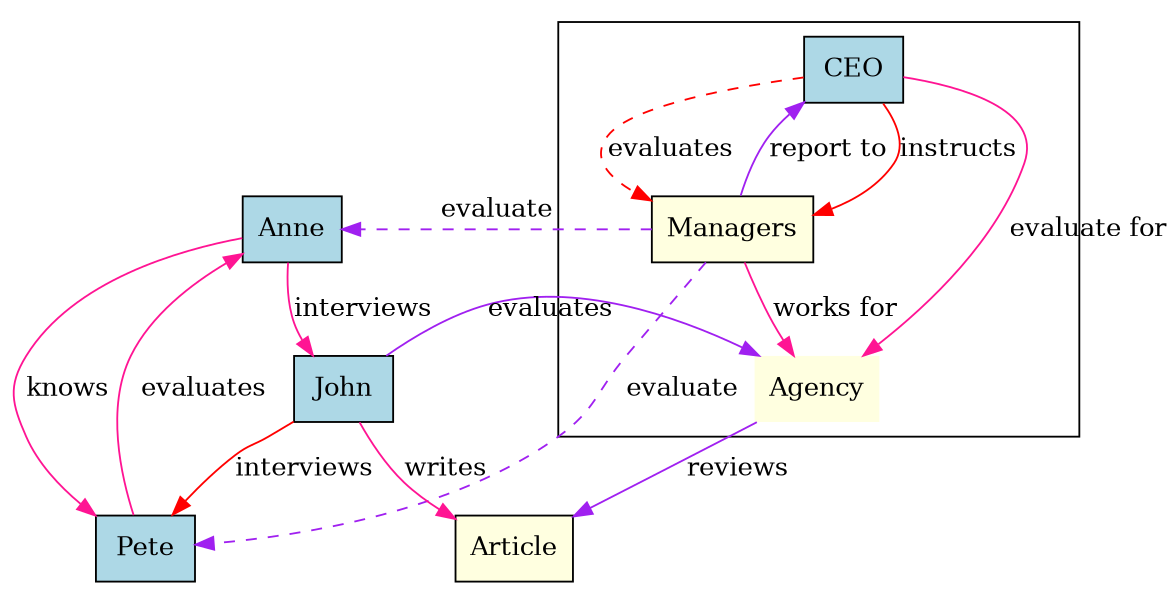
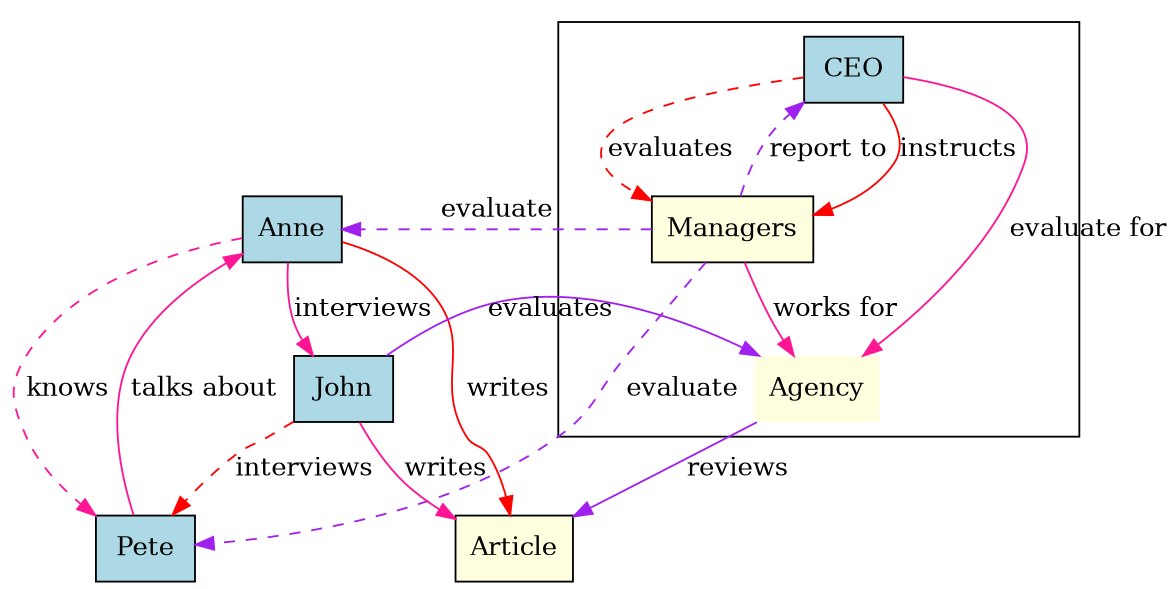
  digraph {
    rankdir=TB
    node [fillcolor=lightblue shape=box style=filled]
    edge [color=deeppink]
    n1 [fillcolor=lightyellow label=Agency shape=none]
    n2 [label=CEO]
    n3 [fillcolor=lightyellow label=Managers]
    n4 [fillcolor=lightyellow label=Article]
    n5 [label=Pete]
    n6 [label=Anne]
    n7 [label=John]
    subgraph cluster_1 {
      n1
      n2
      n3
    }
    n1 -> n4 [color=purple label=reviews]
    n2 -> n1 [label="evaluate for"]
    n2 -> n3 [color=red label=instructs]
    n2 -> n3 [color=red label=evaluates style=dashed]
    n3 -> n1 [label="works for"]
-   n3 -> n2 [color=purple label="report to"]
+   n3 -> n2 [color=purple label="report to" style=dashed]
    n3 -> n5 [color=purple label=evaluate style=dashed]
    n3 -> n6 [color=purple label=evaluate style=dashed]
-   n5 -> n6 [label=evaluates]
-   n6 -> n5 [label=knows]
+   n5 -> n6 [label="talks about"]
+   n6 -> n4 [color=red label=writes]
+   n6 -> n5 [label=knows style=dashed]
    n6 -> n7 [label=interviews]
    n7 -> n1 [color=purple label=evaluates]
    n7 -> n4 [label=writes]
-   n7 -> n5 [color=red label=interviews]
+   n7 -> n5 [color=red label=interviews style=dashed]
  }
